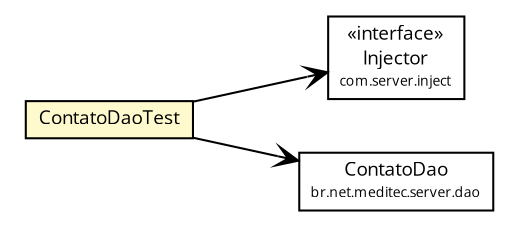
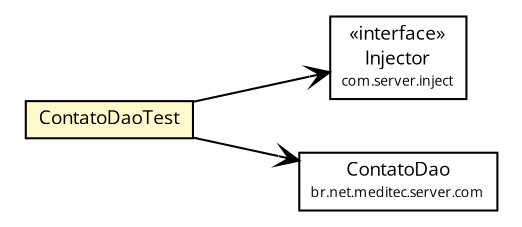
  digraph {
    fontname="Open Sans"
    rankdir=LR
    node [fontcolor=black fontname="Open Sans" fontsize=9.0 shape=plaintext]
    edge [arrowhead=open color=black fontcolor=black fontname="Open Sans" fontsize=10.0 headport=p labelfontname=Helvetica labelfontsize=10 tailport=p]
    n1 [label=<<table border="0" cellborder="1" cellspacing="0" cellpadding="2" port="p" bgcolor="lemonChiffon" href="./ContatoDaoTest.html"> 		<tr><td><table border="0" cellspacing="0" cellpadding="1"> 			<tr><td> ContatoDaoTest </td></tr> 		</table></td></tr> 		</table>>]
    n2 [label=<<table border="0" cellborder="1" cellspacing="0" cellpadding="2" port="p" href="http://java.sun.com/j2se/1.4.2/docs/api/com/google/inject/Injector.html"> 		<tr><td><table border="0" cellspacing="0" cellpadding="1"> 			<tr><td> &laquo;interface&raquo; </td></tr> 			<tr><td> Injector </td></tr> 			<tr><td><font point-size="7.0"> com.server.inject </font></td></tr> 		</table></td></tr> 		</table>>]
-   n3 [label=<<table border="0" cellborder="1" cellspacing="0" cellpadding="2" port="p" href="http://java.sun.com/j2se/1.4.2/docs/api/br/net/meditec/server/dao/ContatoDao.html"> 		<tr><td><table border="0" cellspacing="0" cellpadding="1"> 			<tr><td> ContatoDao </td></tr> 			<tr><td><font point-size="7.0"> br.net.meditec.server.dao </font></td></tr> 		</table></td></tr> 		</table>>]
+   n3 [label=<<table border="0" cellborder="1" cellspacing="0" cellpadding="2" port="p" href="http://java.sun.com/j2se/1.4.2/docs/api/br/net/meditec/server/dao/ContatoDao.html"> 		<tr><td><table border="0" cellspacing="0" cellpadding="1"> 			<tr><td> ContatoDao </td></tr> 			<tr><td><font point-size="7.0"> br.net.meditec.server.com </font></td></tr> 		</table></td></tr> 		</table>>]
    n1 -> n2
    n1 -> n3
  }
